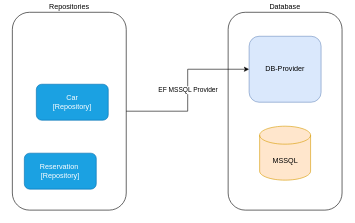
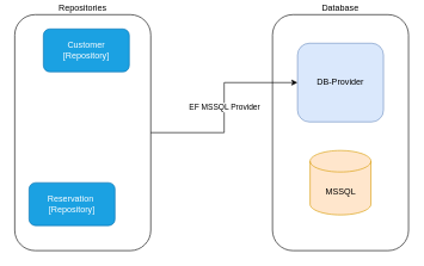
  <mxCell id="0" />
  <mxCell id="1" parent="0" />
  <mxCell id="2" value="EF MSSQL Provider" style="edgeStyle=orthogonalEdgeStyle;rounded=0;orthogonalLoop=1;jettySize=auto;html=1;" edge="1" parent="1" source="3" target="8"><mxGeometry relative="1" as="geometry" /></mxCell>
  <mxCell id="3" value="Repositories" style="rounded=1;whiteSpace=wrap;html=1;fillColor=none;labelPosition=center;verticalLabelPosition=top;align=center;verticalAlign=bottom;" vertex="1" parent="1"><mxGeometry x="20" y="20" width="190" height="330" as="geometry" /></mxCell>
  <mxCell id="4" value="Database" style="rounded=1;whiteSpace=wrap;html=1;fillColor=none;labelPosition=center;verticalLabelPosition=top;align=center;verticalAlign=bottom;" vertex="1" parent="1"><mxGeometry x="380" y="20" width="190" height="330" as="geometry" /></mxCell>
  <mxCell id="5" value="Reservation&amp;nbsp;&lt;br&gt;[Repository]" style="rounded=1;whiteSpace=wrap;html=1;fillColor=#1ba1e2;strokeColor=#006EAF;fontColor=#ffffff;" vertex="1" parent="1"><mxGeometry x="40" y="255" width="120" height="60" as="geometry" /></mxCell>
- <mxCell id="6" value="Car&lt;br&gt;[Repository]" style="rounded=1;whiteSpace=wrap;html=1;fillColor=#1ba1e2;strokeColor=#006EAF;fontColor=#ffffff;" vertex="1" parent="1"><mxGeometry x="60" y="140" width="120" height="60" as="geometry" /></mxCell>
+ <mxCell id="7" value="Customer&lt;br&gt;[Repository]" style="rounded=1;whiteSpace=wrap;html=1;fillColor=#1ba1e2;strokeColor=#006EAF;fontColor=#ffffff;" vertex="1" parent="1"><mxGeometry x="60" y="40" width="120" height="60" as="geometry" /></mxCell>
  <mxCell id="8" value="DB-Provider" style="rounded=1;whiteSpace=wrap;html=1;fillColor=#dae8fc;strokeColor=#6c8ebf;" vertex="1" parent="1"><mxGeometry x="415" y="60" width="120" height="110" as="geometry" /></mxCell>
  <mxCell id="9" value="MSSQL" style="shape=cylinder3;whiteSpace=wrap;html=1;boundedLbl=1;backgroundOutline=1;size=15;fillColor=#ffe6cc;strokeColor=#d79b00;" vertex="1" parent="1"><mxGeometry x="432.5" y="210" width="85" height="90" as="geometry" /></mxCell>
